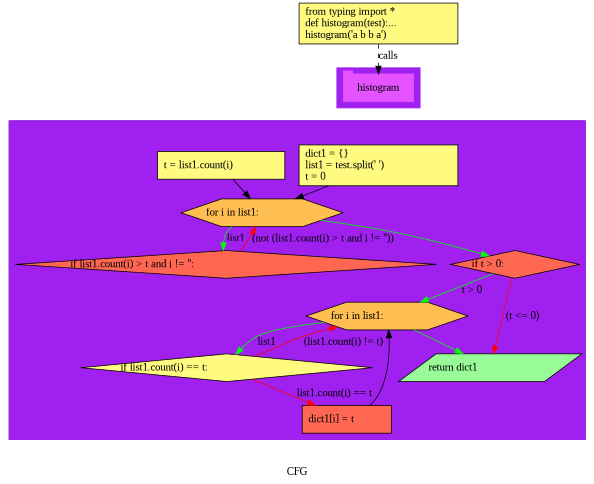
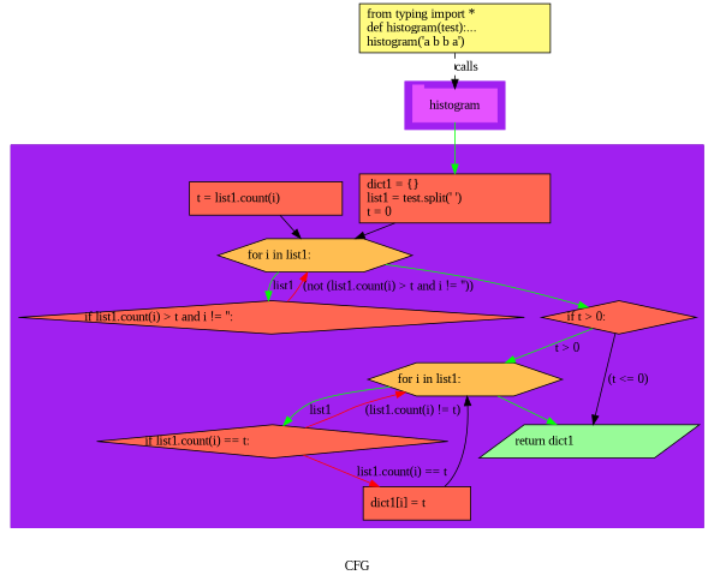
  digraph {
    compound=True
    fontname="Liberation Serif"
    label=CFG
    pack=False
    rankdir=TB
    ranksep=0.02
    node [fontname="Liberation Serif" shape=rectangle style="filled,solid" fillcolor="#FF6752"]
    edge [color=green fontname="Liberation Serif"]
    n1 [color="#E552FF" height=0.5 label=histogram linenum="[17]" shape=tab style=filled width=1.2639 fillcolor=""]
-   n2 [fillcolor="#FFFB81" height=0.73611 label="dict1 = {}\llist1 = test.split(' ')\lt = 0\l" linenum="[3, 4, 5]" width=2.8611]
+   n2 [height=0.73611 label="dict1 = {}\llist1 = test.split(' ')\lt = 0\l" linenum="[3, 4, 5]" width=2.8611]
    n3 [fillcolor="#FFBE52" height=0.5 label="for i in list1:\l" linenum="[7]" shape=hexagon width=2.9186]
    n4 [height=0.5 label="if list1.count(i) > t and i != '':\l" linenum="[8]" shape=diamond width=7.583]
    n5 [height=0.5 label="if t > 0:\l" linenum="[10]" shape=diamond width=2.3234]
-   n6 [fillcolor="#FFFB81" height=0.5 label="t = list1.count(i)\l" linenum="[9]" width=2.2917]
+   n6 [height=0.5 label="t = list1.count(i)\l" linenum="[9]" width=2.2917]
    n7 [fillcolor="#FFBE52" height=0.5 label="for i in list1:\l" linenum="[11]" shape=hexagon width=2.9186]
    n8 [fillcolor="#98fb98" height=0.5 label="return dict1\l" linenum="[15]" shape=parallelogram width=3.0706]
-   n9 [fillcolor="#FFFB81" height=0.5 label="if list1.count(i) == t:\l" linenum="[12]" shape=diamond width=5.2596]
+   n9 [height=0.5 label="if list1.count(i) == t:\l" linenum="[12]" shape=diamond width=5.2596]
    n10 [height=0.5 label="dict1[i] = t\l" linenum="[14]" width=1.6111]
    n11 [fillcolor="#FFFB81" height=0.73611 label="from typing import *\ldef histogram(test):...\lhistogram('a b b a')\l" linenum="[1]" width=2.8611]
    subgraph cluster_1 {
      color=purple
      compound=true
      label=""
      shape=tab
      style=filled
      n1
    }
    subgraph cluster_2 {
      label=histogram
      n2
      n3
      n4
      n5
      n6
      n7
      n8
      n9
      n10
      subgraph cluster_3 {
        color=purple
        compound=true
        label=""
        shape=tab
        style=filled
      }
      subgraph cluster_4 {
        color=purple
        compound=true
        label=""
        shape=tab
        style=filled
      }
      subgraph cluster_5 {
        color=purple
        compound=true
        label=""
        shape=tab
        style=filled
      }
    }
+   n1 -> n2
    n2 -> n3 [color=black]
    n3 -> n4 [label=list1]
    n3 -> n5
    n4 -> n3 [color=red label="(not (list1.count(i) > t and i != ''))"]
    n5 -> n7 [label="t > 0"]
-   n5 -> n8 [color=red label="(t <= 0)"]
+   n5 -> n8 [color=black label="(t <= 0)"]
    n6 -> n3 [color=black]
    n7 -> n8
    n7 -> n9 [label=list1]
    n9 -> n7 [color=red label="(list1.count(i) != t)"]
    n9 -> n10 [color=red label="list1.count(i) == t"]
    n10 -> n7 [color=black]
    n11 -> n1 [label=calls style=dashed color=""]
  }
